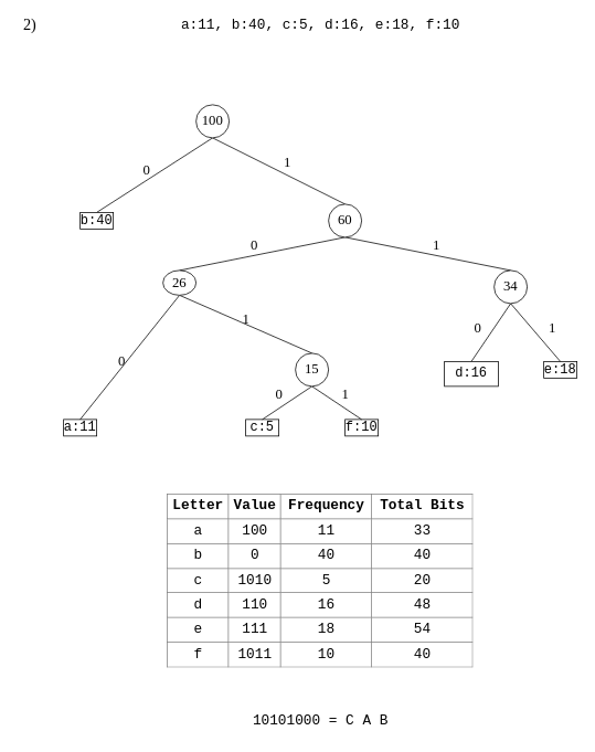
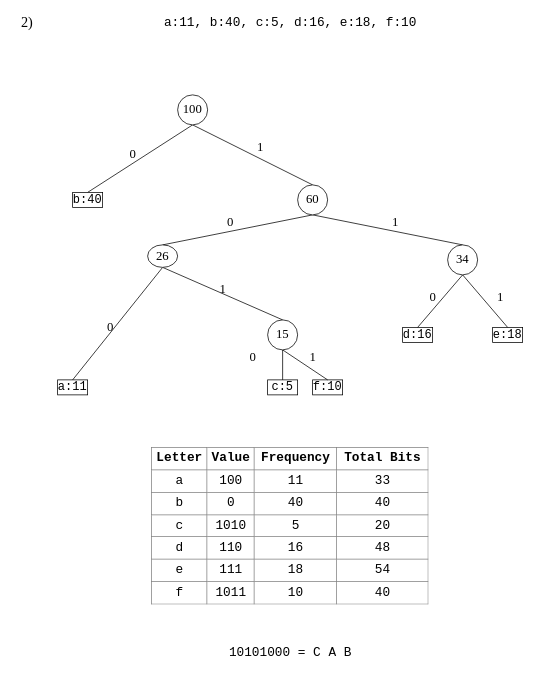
  <mxCell id="0" />
  <mxCell id="1" parent="0" />
  <mxCell id="2" value="&lt;font face=&quot;Courier New&quot; style=&quot;font-size: 16px&quot;&gt;a:11&lt;/font&gt;" style="rounded=0;whiteSpace=wrap;html=1;" vertex="1" parent="1"><mxGeometry x="76" y="506" width="40" height="20" as="geometry" /></mxCell>
  <mxCell id="3" value="&lt;font style=&quot;font-size: 19px&quot; face=&quot;Times New Roman&quot;&gt;2)&lt;/font&gt;" style="text;html=1;align=center;verticalAlign=middle;resizable=0;points=[];;autosize=1;" vertex="1" parent="1"><mxGeometry x="20" y="20" width="30" height="20" as="geometry" /></mxCell>
  <mxCell id="4" value="&lt;font face=&quot;Courier New&quot; style=&quot;font-size: 17px&quot;&gt;a:11, b:40, c:5, d:16, e:18, f:10&lt;/font&gt;" style="text;html=1;align=center;verticalAlign=middle;resizable=0;points=[];;autosize=1;" vertex="1" parent="1"><mxGeometry x="211" y="20" width="350" height="20" as="geometry" /></mxCell>
  <mxCell id="5" style="edgeStyle=none;rounded=0;orthogonalLoop=1;jettySize=auto;html=1;exitX=0.5;exitY=0;exitDx=0;exitDy=0;entryX=0.5;entryY=1;entryDx=0;entryDy=0;endArrow=none;endFill=0;" edge="1" parent="1" source="6" target="24"><mxGeometry relative="1" as="geometry" /></mxCell>
  <mxCell id="6" value="&lt;font face=&quot;Courier New&quot; style=&quot;font-size: 16px&quot;&gt;b:40&lt;br&gt;&lt;/font&gt;" style="rounded=0;whiteSpace=wrap;html=1;" vertex="1" parent="1"><mxGeometry x="96" y="256" width="40" height="20" as="geometry" /></mxCell>
- <mxCell id="7" value="&lt;font face=&quot;Courier New&quot; style=&quot;font-size: 16px&quot;&gt;c:5&lt;br&gt;&lt;/font&gt;" style="rounded=0;whiteSpace=wrap;html=1;" vertex="1" parent="1"><mxGeometry x="296" y="506" width="40" height="20" as="geometry" /></mxCell>
+ <mxCell id="7" value="&lt;font face=&quot;Courier New&quot; style=&quot;font-size: 16px&quot;&gt;c:5&lt;br&gt;&lt;/font&gt;" style="rounded=0;whiteSpace=wrap;html=1;" vertex="1" parent="1"><mxGeometry x="356" y="506" width="40" height="20" as="geometry" /></mxCell>
  <mxCell id="8" value="&lt;font face=&quot;Courier New&quot; style=&quot;font-size: 16px&quot;&gt;f:10&lt;br&gt;&lt;/font&gt;" style="rounded=0;whiteSpace=wrap;html=1;" vertex="1" parent="1"><mxGeometry x="416" y="506" width="40" height="20" as="geometry" /></mxCell>
  <mxCell id="9" style="edgeStyle=none;rounded=0;orthogonalLoop=1;jettySize=auto;html=1;exitX=0.5;exitY=1;exitDx=0;exitDy=0;entryX=0.5;entryY=0;entryDx=0;entryDy=0;endArrow=none;endFill=0;" edge="1" parent="1" source="11" target="7"><mxGeometry relative="1" as="geometry" /></mxCell>
  <mxCell id="10" style="edgeStyle=none;rounded=0;orthogonalLoop=1;jettySize=auto;html=1;exitX=0.5;exitY=1;exitDx=0;exitDy=0;entryX=0.5;entryY=0;entryDx=0;entryDy=0;endArrow=none;endFill=0;" edge="1" parent="1" source="11" target="8"><mxGeometry relative="1" as="geometry" /></mxCell>
  <mxCell id="11" value="&lt;font face=&quot;Times New Roman&quot; style=&quot;font-size: 17px&quot;&gt;15&lt;/font&gt;" style="ellipse;whiteSpace=wrap;html=1;aspect=fixed;" vertex="1" parent="1"><mxGeometry x="356" y="426" width="40" height="40" as="geometry" /></mxCell>
  <mxCell id="12" style="edgeStyle=none;rounded=0;orthogonalLoop=1;jettySize=auto;html=1;exitX=0.5;exitY=0;exitDx=0;exitDy=0;entryX=0.5;entryY=1;entryDx=0;entryDy=0;endArrow=none;endFill=0;" edge="1" parent="1" source="15" target="23"><mxGeometry relative="1" as="geometry" /></mxCell>
  <mxCell id="13" style="edgeStyle=none;rounded=0;orthogonalLoop=1;jettySize=auto;html=1;exitX=0.5;exitY=1;exitDx=0;exitDy=0;entryX=0.5;entryY=0;entryDx=0;entryDy=0;endArrow=none;endFill=0;" edge="1" parent="1" source="15" target="11"><mxGeometry relative="1" as="geometry" /></mxCell>
  <mxCell id="14" style="edgeStyle=none;rounded=0;orthogonalLoop=1;jettySize=auto;html=1;exitX=0.5;exitY=1;exitDx=0;exitDy=0;entryX=0.5;entryY=0;entryDx=0;entryDy=0;endArrow=none;endFill=0;" edge="1" parent="1" source="15" target="2"><mxGeometry relative="1" as="geometry" /></mxCell>
  <mxCell id="15" value="&lt;font face=&quot;Times New Roman&quot; style=&quot;font-size: 17px&quot;&gt;26&lt;/font&gt;" style="ellipse;whiteSpace=wrap;html=1;aspect=fixed;" vertex="1" parent="1"><mxGeometry x="196" y="326" width="40" height="30" as="geometry" /></mxCell>
- <mxCell id="16" value="&lt;font face=&quot;Courier New&quot; style=&quot;font-size: 16px&quot;&gt;d:16&lt;br&gt;&lt;/font&gt;" style="rounded=0;whiteSpace=wrap;html=1;" vertex="1" parent="1"><mxGeometry x="536" y="436" width="65" height="30" as="geometry" /></mxCell>
+ <mxCell id="16" value="&lt;font face=&quot;Courier New&quot; style=&quot;font-size: 16px&quot;&gt;d:16&lt;br&gt;&lt;/font&gt;" style="rounded=0;whiteSpace=wrap;html=1;" vertex="1" parent="1"><mxGeometry x="536" y="436" width="40" height="20" as="geometry" /></mxCell>
  <mxCell id="17" value="&lt;font face=&quot;Courier New&quot; style=&quot;font-size: 16px&quot;&gt;e:18&lt;br&gt;&lt;/font&gt;" style="rounded=0;whiteSpace=wrap;html=1;" vertex="1" parent="1"><mxGeometry x="656" y="436" width="40" height="20" as="geometry" /></mxCell>
  <mxCell id="18" style="edgeStyle=none;rounded=0;orthogonalLoop=1;jettySize=auto;html=1;exitX=0.5;exitY=0;exitDx=0;exitDy=0;entryX=0.5;entryY=1;entryDx=0;entryDy=0;endArrow=none;endFill=0;" edge="1" parent="1" source="21" target="23"><mxGeometry relative="1" as="geometry" /></mxCell>
  <mxCell id="19" style="edgeStyle=none;rounded=0;orthogonalLoop=1;jettySize=auto;html=1;exitX=0.5;exitY=1;exitDx=0;exitDy=0;entryX=0.5;entryY=0;entryDx=0;entryDy=0;endArrow=none;endFill=0;" edge="1" parent="1" source="21" target="16"><mxGeometry relative="1" as="geometry" /></mxCell>
  <mxCell id="20" style="edgeStyle=none;rounded=0;orthogonalLoop=1;jettySize=auto;html=1;exitX=0.5;exitY=1;exitDx=0;exitDy=0;entryX=0.5;entryY=0;entryDx=0;entryDy=0;endArrow=none;endFill=0;" edge="1" parent="1" source="21" target="17"><mxGeometry relative="1" as="geometry" /></mxCell>
  <mxCell id="21" value="&lt;font face=&quot;Times New Roman&quot; style=&quot;font-size: 17px&quot;&gt;34&lt;/font&gt;" style="ellipse;whiteSpace=wrap;html=1;aspect=fixed;" vertex="1" parent="1"><mxGeometry x="596" y="326" width="40" height="40" as="geometry" /></mxCell>
  <mxCell id="22" style="edgeStyle=none;rounded=0;orthogonalLoop=1;jettySize=auto;html=1;exitX=0.5;exitY=0;exitDx=0;exitDy=0;entryX=0.5;entryY=1;entryDx=0;entryDy=0;endArrow=none;endFill=0;" edge="1" parent="1" source="23" target="24"><mxGeometry relative="1" as="geometry" /></mxCell>
  <mxCell id="23" value="&lt;font face=&quot;Times New Roman&quot; style=&quot;font-size: 17px&quot;&gt;60&lt;/font&gt;" style="ellipse;whiteSpace=wrap;html=1;aspect=fixed;" vertex="1" parent="1"><mxGeometry x="396" y="246" width="40" height="40" as="geometry" /></mxCell>
  <mxCell id="24" value="&lt;font face=&quot;Times New Roman&quot; style=&quot;font-size: 17px&quot;&gt;100&lt;/font&gt;" style="ellipse;whiteSpace=wrap;html=1;aspect=fixed;" vertex="1" parent="1"><mxGeometry x="236" y="126" width="40" height="40" as="geometry" /></mxCell>
  <mxCell id="25" value="&lt;font style=&quot;font-size: 17px&quot; face=&quot;Times New Roman&quot;&gt;0&lt;/font&gt;" style="text;html=1;align=center;verticalAlign=middle;resizable=0;points=[];;autosize=1;" vertex="1" parent="1"><mxGeometry x="166" y="196" width="20" height="20" as="geometry" /></mxCell>
  <mxCell id="26" value="&lt;font style=&quot;font-size: 17px&quot; face=&quot;Times New Roman&quot;&gt;0&lt;/font&gt;" style="text;html=1;align=center;verticalAlign=middle;resizable=0;points=[];;autosize=1;" vertex="1" parent="1"><mxGeometry x="296" y="286" width="20" height="20" as="geometry" /></mxCell>
  <mxCell id="27" value="&lt;font style=&quot;font-size: 17px&quot; face=&quot;Times New Roman&quot;&gt;0&lt;/font&gt;" style="text;html=1;align=center;verticalAlign=middle;resizable=0;points=[];;autosize=1;" vertex="1" parent="1"><mxGeometry x="136" y="426" width="20" height="20" as="geometry" /></mxCell>
  <mxCell id="28" value="&lt;font style=&quot;font-size: 17px&quot; face=&quot;Times New Roman&quot;&gt;0&lt;/font&gt;" style="text;html=1;align=center;verticalAlign=middle;resizable=0;points=[];;autosize=1;" vertex="1" parent="1"><mxGeometry x="326" y="466" width="20" height="20" as="geometry" /></mxCell>
  <mxCell id="29" value="&lt;font style=&quot;font-size: 17px&quot; face=&quot;Times New Roman&quot;&gt;0&lt;/font&gt;" style="text;html=1;align=center;verticalAlign=middle;resizable=0;points=[];;autosize=1;" vertex="1" parent="1"><mxGeometry x="566" y="386" width="20" height="20" as="geometry" /></mxCell>
  <mxCell id="30" value="&lt;font style=&quot;font-size: 17px&quot; face=&quot;Times New Roman&quot;&gt;1&lt;/font&gt;" style="text;html=1;align=center;verticalAlign=middle;resizable=0;points=[];;autosize=1;" vertex="1" parent="1"><mxGeometry x="336" y="186" width="20" height="20" as="geometry" /></mxCell>
  <mxCell id="31" value="&lt;font style=&quot;font-size: 17px&quot; face=&quot;Times New Roman&quot;&gt;1&lt;/font&gt;" style="text;html=1;align=center;verticalAlign=middle;resizable=0;points=[];;autosize=1;" vertex="1" parent="1"><mxGeometry x="516" y="286" width="20" height="20" as="geometry" /></mxCell>
  <mxCell id="32" value="&lt;font style=&quot;font-size: 17px&quot; face=&quot;Times New Roman&quot;&gt;1&lt;/font&gt;" style="text;html=1;align=center;verticalAlign=middle;resizable=0;points=[];;autosize=1;" vertex="1" parent="1"><mxGeometry x="656" y="386" width="20" height="20" as="geometry" /></mxCell>
  <mxCell id="33" value="&lt;font style=&quot;font-size: 17px&quot; face=&quot;Times New Roman&quot;&gt;1&lt;/font&gt;" style="text;html=1;align=center;verticalAlign=middle;resizable=0;points=[];;autosize=1;" vertex="1" parent="1"><mxGeometry x="286" y="376" width="20" height="20" as="geometry" /></mxCell>
  <mxCell id="34" value="&lt;font style=&quot;font-size: 17px&quot; face=&quot;Times New Roman&quot;&gt;1&lt;/font&gt;" style="text;html=1;align=center;verticalAlign=middle;resizable=0;points=[];;autosize=1;" vertex="1" parent="1"><mxGeometry x="406" y="466" width="20" height="20" as="geometry" /></mxCell>
  <mxCell id="35" value="&lt;table border=&quot;1&quot; width=&quot;100%&quot; style=&quot;width: 100% ; height: 100% ; border-collapse: collapse ; font-size: 17px&quot;&gt;&lt;tbody&gt;&lt;tr&gt;&lt;td&gt;&lt;b&gt;Letter&lt;/b&gt;&lt;/td&gt;&lt;td&gt;&lt;b&gt;Value&lt;/b&gt;&lt;/td&gt;&lt;td&gt;&lt;b&gt;Frequency&lt;/b&gt;&lt;/td&gt;&lt;td&gt;&lt;b&gt;Total Bits&lt;/b&gt;&lt;/td&gt;&lt;/tr&gt;&lt;tr&gt;&lt;td&gt;a&lt;/td&gt;&lt;td&gt;100&lt;/td&gt;&lt;td&gt;11&lt;/td&gt;&lt;td&gt;33&lt;/td&gt;&lt;/tr&gt;&lt;tr&gt;&lt;td&gt;b&lt;/td&gt;&lt;td&gt;0&lt;/td&gt;&lt;td&gt;40&lt;/td&gt;&lt;td&gt;40&lt;/td&gt;&lt;/tr&gt;&lt;tr&gt;&lt;td&gt;c&lt;/td&gt;&lt;td&gt;1010&lt;/td&gt;&lt;td&gt;5&lt;/td&gt;&lt;td&gt;20&lt;/td&gt;&lt;/tr&gt;&lt;tr&gt;&lt;td&gt;d&lt;/td&gt;&lt;td&gt;110&lt;/td&gt;&lt;td&gt;16&lt;/td&gt;&lt;td&gt;48&lt;/td&gt;&lt;/tr&gt;&lt;tr&gt;&lt;td&gt;e&lt;/td&gt;&lt;td&gt;111&lt;/td&gt;&lt;td&gt;18&lt;/td&gt;&lt;td&gt;54&lt;/td&gt;&lt;/tr&gt;&lt;tr&gt;&lt;td&gt;f&lt;/td&gt;&lt;td&gt;1011&lt;/td&gt;&lt;td&gt;10&lt;/td&gt;&lt;td&gt;40&lt;/td&gt;&lt;/tr&gt;&lt;/tbody&gt;&lt;/table&gt;" style="text;html=1;strokeColor=none;fillColor=none;overflow=fill;shadow=0;labelBackgroundColor=none;fontFamily=Courier New;align=center;" vertex="1" parent="1"><mxGeometry x="201" y="596" width="370" height="210" as="geometry" /></mxCell>
  <mxCell id="36" value="10101000 = C A B" style="text;html=1;align=center;verticalAlign=middle;resizable=0;points=[];;autosize=1;fontFamily=Courier New;fontSize=17;" vertex="1" parent="1"><mxGeometry x="296" y="856" width="180" height="30" as="geometry" /></mxCell>
